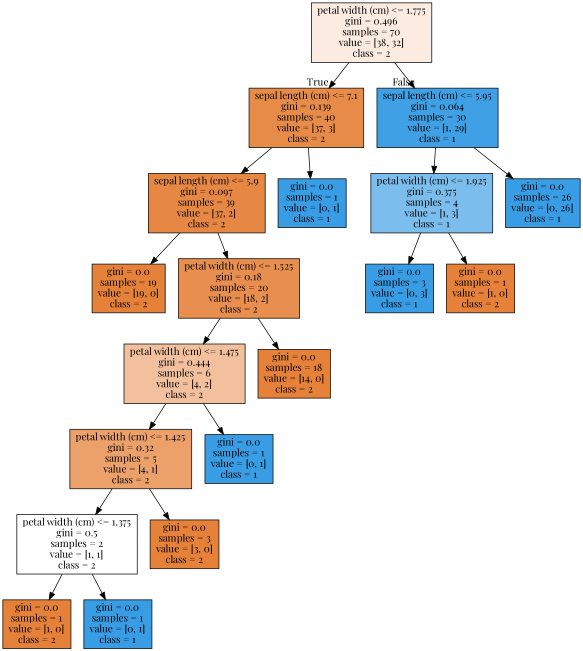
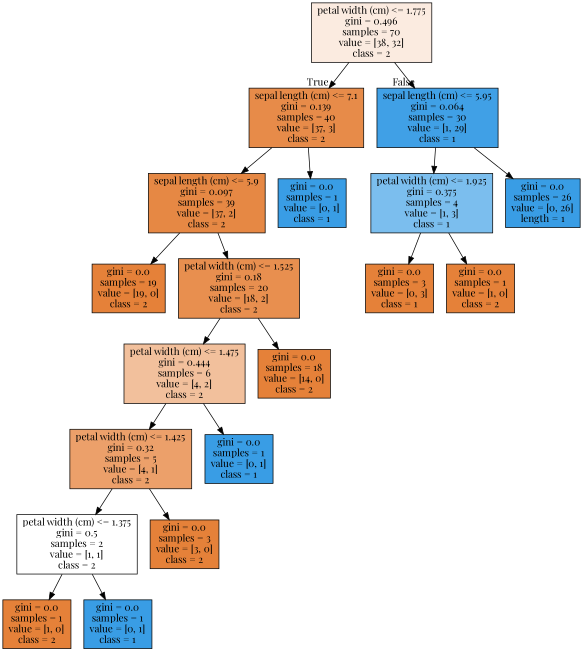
  digraph {
    fontname="Playfair Display"
    node [color=black fillcolor="#399de5" fontname="Playfair Display" shape=box style=filled]
    edge [fontname="Playfair Display"]
    n1 [fillcolor="#fbebe0" label="petal width (cm) <= 1.775\ngini = 0.496\nsamples = 70\nvalue = [38, 32]\nclass = 2"]
    n2 [fillcolor="#e78b49" label="sepal length (cm) <= 7.1\ngini = 0.139\nsamples = 40\nvalue = [37, 3]\nclass = 2"]
    n3 [fillcolor="#40a0e6" label="sepal length (cm) <= 5.95\ngini = 0.064\nsamples = 30\nvalue = [1, 29]\nclass = 1"]
    n4 [fillcolor="#e68844" label="sepal length (cm) <= 5.9\ngini = 0.097\nsamples = 39\nvalue = [37, 2]\nclass = 2"]
    n5 [label="gini = 0.0\nsamples = 1\nvalue = [0, 1]\nclass = 1"]
    n6 [fillcolor="#7bbeee" label="petal width (cm) <= 1.925\ngini = 0.375\nsamples = 4\nvalue = [1, 3]\nclass = 1"]
-   n7 [label="gini = 0.0\nsamples = 26\nvalue = [0, 26]\nclass = 1"]
+   n7 [label="gini = 0.0\nsamples = 26\nvalue = [0, 26]\nlength = 1"]
    n8 [fillcolor="#e58139" label="gini = 0.0\nsamples = 19\nvalue = [19, 0]\nclass = 2"]
    n9 [fillcolor="#e88f4f" label="petal width (cm) <= 1.525\ngini = 0.18\nsamples = 20\nvalue = [18, 2]\nclass = 2"]
    n10 [fillcolor="#f2c09c" label="petal width (cm) <= 1.475\ngini = 0.444\nsamples = 6\nvalue = [4, 2]\nclass = 2"]
    n11 [fillcolor="#e58139" label="gini = 0.0\nsamples = 18\nvalue = [14, 0]\nclass = 2"]
    n12 [fillcolor="#eca06a" label="petal width (cm) <= 1.425\ngini = 0.32\nsamples = 5\nvalue = [4, 1]\nclass = 2"]
    n13 [label="gini = 0.0\nsamples = 1\nvalue = [0, 1]\nclass = 1"]
    n14 [fillcolor="#ffffff" label="petal width (cm) <= 1.375\ngini = 0.5\nsamples = 2\nvalue = [1, 1]\nclass = 2"]
    n15 [fillcolor="#e58139" label="gini = 0.0\nsamples = 3\nvalue = [3, 0]\nclass = 2"]
    n16 [fillcolor="#e58139" label="gini = 0.0\nsamples = 1\nvalue = [1, 0]\nclass = 2"]
    n17 [label="gini = 0.0\nsamples = 1\nvalue = [0, 1]\nclass = 1"]
-   n18 [label="gini = 0.0\nsamples = 3\nvalue = [0, 3]\nclass = 1"]
+   n18 [fillcolor="#e58139" label="gini = 0.0\nsamples = 3\nvalue = [0, 3]\nclass = 1"]
    n19 [fillcolor="#e58139" label="gini = 0.0\nsamples = 1\nvalue = [1, 0]\nclass = 2"]
    n1 -> n2 [headlabel=True labelangle=45 labeldistance=2.5]
    n1 -> n3 [headlabel=False labelangle=-45 labeldistance=2.5]
    n2 -> n4
    n2 -> n5
    n3 -> n6
    n3 -> n7
    n4 -> n8
    n4 -> n9
    n6 -> n18
    n6 -> n19
    n9 -> n10
    n9 -> n11
    n10 -> n12
    n10 -> n13
    n12 -> n14
    n12 -> n15
    n14 -> n16
    n14 -> n17
  }
